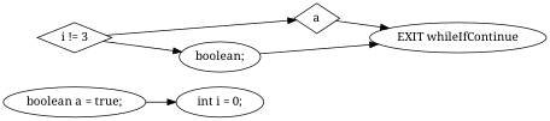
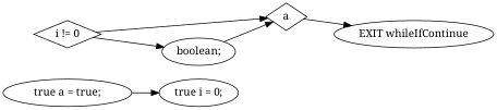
  digraph {
    fontname="Noto Serif"
    rankdir=LR
    node [fontname="Noto Serif"]
    edge [fontname="Noto Serif"]
-   n1 [label="boolean a = true;"]
-   n2 [label="int i = 0;"]
+   n1 [label="true a = true;"]
+   n2 [label="true i = 0;"]
    n3 [label="EXIT whileIfContinue"]
    n4 [label=a shape=diamond]
-   n5 [label="i != 3" shape=diamond]
+   n5 [label="i != 0" shape=diamond]
    n6 [label="boolean;"]
    n1 -> n2
    n4 -> n3
    n5 -> n4
    n5 -> n6
-   n6 -> n3
+   n6 -> n4
  }
